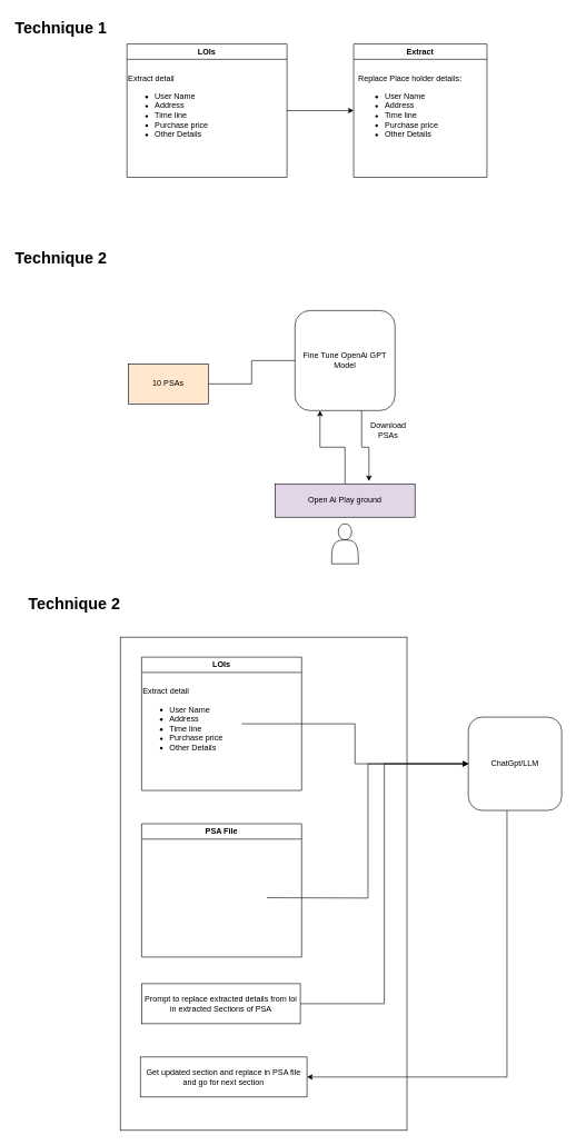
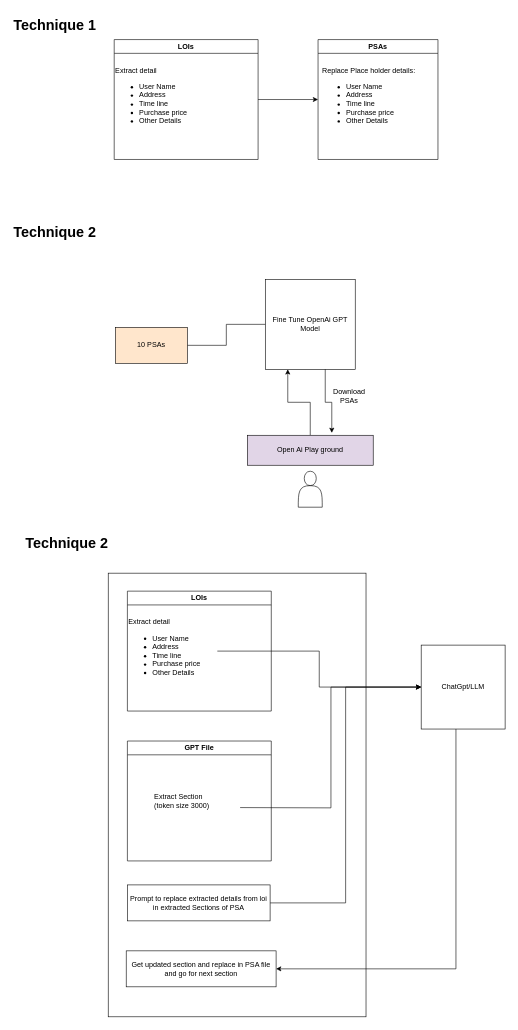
  <mxCell id="0" />
  <mxCell id="1" parent="0" />
  <mxCell id="2" value="" style="rounded=0;whiteSpace=wrap;html=1;" vertex="1" parent="1"><mxGeometry x="180" y="955" width="430" height="740" as="geometry" /></mxCell>
- <mxCell id="3" value="Extract" style="swimlane;whiteSpace=wrap;html=1;" vertex="1" parent="1"><mxGeometry x="530" y="65" width="200" height="200" as="geometry" /></mxCell>
+ <mxCell id="3" value="PSAs" style="swimlane;whiteSpace=wrap;html=1;" vertex="1" parent="1"><mxGeometry x="530" y="65" width="200" height="200" as="geometry" /></mxCell>
  <mxCell id="4" value="Replace Place holder details:&amp;nbsp;&lt;div&gt;&lt;ul&gt;&lt;li&gt;User Name&lt;/li&gt;&lt;li&gt;Address&lt;/li&gt;&lt;li&gt;Time line&amp;nbsp;&lt;/li&gt;&lt;li&gt;Purchase price&amp;nbsp;&lt;/li&gt;&lt;li&gt;Other Details&amp;nbsp;&lt;/li&gt;&lt;/ul&gt;&lt;/div&gt;" style="text;html=1;align=left;verticalAlign=middle;resizable=0;points=[];autosize=1;strokeColor=none;fillColor=none;" vertex="1" parent="3"><mxGeometry x="5" y="40" width="180" height="120" as="geometry" /></mxCell>
  <mxCell id="5" style="edgeStyle=orthogonalEdgeStyle;rounded=0;orthogonalLoop=1;jettySize=auto;html=1;exitX=1;exitY=0.5;exitDx=0;exitDy=0;entryX=0;entryY=0.5;entryDx=0;entryDy=0;" edge="1" parent="1" source="6" target="3"><mxGeometry relative="1" as="geometry" /></mxCell>
  <mxCell id="6" value="LOIs" style="swimlane;whiteSpace=wrap;html=1;" vertex="1" parent="1"><mxGeometry x="190" y="65" width="240" height="200" as="geometry" /></mxCell>
  <mxCell id="7" value="Extract detail&amp;nbsp;&lt;div&gt;&lt;ul&gt;&lt;li&gt;User Name&lt;/li&gt;&lt;li&gt;Address&lt;/li&gt;&lt;li&gt;Time line&amp;nbsp;&lt;/li&gt;&lt;li&gt;Purchase price&amp;nbsp;&lt;/li&gt;&lt;li&gt;Other Details&amp;nbsp;&lt;/li&gt;&lt;/ul&gt;&lt;/div&gt;" style="text;html=1;align=left;verticalAlign=middle;resizable=0;points=[];autosize=1;strokeColor=none;fillColor=none;" vertex="1" parent="6"><mxGeometry y="40" width="150" height="120" as="geometry" /></mxCell>
  <mxCell id="8" value="&lt;h1 style=&quot;margin-top: 0px;&quot;&gt;Technique 1&lt;/h1&gt;&lt;p&gt;&lt;br&gt;&lt;/p&gt;" style="text;html=1;whiteSpace=wrap;overflow=hidden;rounded=0;" vertex="1" parent="1"><mxGeometry x="20" y="20" width="150" height="40" as="geometry" /></mxCell>
  <mxCell id="9" value="&lt;h1 style=&quot;margin-top: 0px;&quot;&gt;Technique 2&lt;/h1&gt;&lt;p&gt;&lt;br&gt;&lt;/p&gt;" style="text;html=1;whiteSpace=wrap;overflow=hidden;rounded=0;" vertex="1" parent="1"><mxGeometry x="20" y="365" width="160" height="50" as="geometry" /></mxCell>
- <mxCell id="10" value="Fine Tune OpenAi GPT&lt;div&gt;Model&lt;/div&gt;" style="whiteSpace=wrap;html=1;aspect=fixed;rounded=1;" vertex="1" parent="1"><mxGeometry x="442" y="465" width="150" height="150" as="geometry" /></mxCell>
+ <mxCell id="10" value="Fine Tune OpenAi GPT&lt;div&gt;Model&lt;/div&gt;" style="whiteSpace=wrap;html=1;aspect=fixed;" vertex="1" parent="1"><mxGeometry x="442" y="465" width="150" height="150" as="geometry" /></mxCell>
  <mxCell id="11" style="edgeStyle=orthogonalEdgeStyle;rounded=0;orthogonalLoop=1;jettySize=auto;html=1;entryX=0;entryY=0.5;entryDx=0;entryDy=0;endArrow=none;" edge="1" parent="1" source="12" target="10"><mxGeometry relative="1" as="geometry" /></mxCell>
  <mxCell id="12" value="10 PSAs" style="rounded=0;whiteSpace=wrap;html=1;fillColor=#ffe6cc;" vertex="1" parent="1"><mxGeometry x="192" y="545" width="120" height="60" as="geometry" /></mxCell>
  <mxCell id="13" style="edgeStyle=orthogonalEdgeStyle;rounded=0;orthogonalLoop=1;jettySize=auto;html=1;entryX=0.25;entryY=1;entryDx=0;entryDy=0;" edge="1" parent="1" source="14" target="10"><mxGeometry relative="1" as="geometry" /></mxCell>
  <mxCell id="14" value="Open Ai Play ground" style="rounded=0;whiteSpace=wrap;html=1;fillColor=#e1d5e7;" vertex="1" parent="1"><mxGeometry x="412" y="725" width="210" height="50" as="geometry" /></mxCell>
  <mxCell id="15" value="" style="shape=actor;whiteSpace=wrap;html=1;" vertex="1" parent="1"><mxGeometry x="497" y="785" width="40" height="60" as="geometry" /></mxCell>
  <mxCell id="16" style="edgeStyle=orthogonalEdgeStyle;rounded=0;orthogonalLoop=1;jettySize=auto;html=1;entryX=0.671;entryY=-0.08;entryDx=0;entryDy=0;entryPerimeter=0;" edge="1" parent="1" source="10" target="14"><mxGeometry relative="1" as="geometry"><Array as="points"><mxPoint x="542" y="670" /><mxPoint x="553" y="670" /></Array></mxGeometry></mxCell>
- <mxCell id="17" value="Download PSAs" style="text;html=1;align=center;verticalAlign=middle;whiteSpace=wrap;rounded=0;" vertex="1" parent="1"><mxGeometry x="552" y="630" width="60" height="30" as="geometry" /></mxCell>
+ <mxCell id="17" value="Download PSAs" style="text;html=1;align=center;verticalAlign=middle;whiteSpace=wrap;rounded=0;" vertex="1" parent="1"><mxGeometry x="552" y="645" width="60" height="30" as="geometry" /></mxCell>
  <mxCell id="18" value="&lt;h1 style=&quot;margin-top: 0px;&quot;&gt;Technique 2&lt;/h1&gt;&lt;p&gt;&lt;br&gt;&lt;/p&gt;" style="text;html=1;whiteSpace=wrap;overflow=hidden;rounded=0;" vertex="1" parent="1"><mxGeometry x="40" y="885" width="160" height="50" as="geometry" /></mxCell>
  <mxCell id="19" value="LOIs" style="swimlane;whiteSpace=wrap;html=1;" vertex="1" parent="1"><mxGeometry x="212" y="985" width="240" height="200" as="geometry" /></mxCell>
  <mxCell id="20" value="Extract detail&amp;nbsp;&lt;div&gt;&lt;ul&gt;&lt;li&gt;User Name&lt;/li&gt;&lt;li&gt;Address&lt;/li&gt;&lt;li&gt;Time line&amp;nbsp;&lt;/li&gt;&lt;li&gt;Purchase price&amp;nbsp;&lt;/li&gt;&lt;li&gt;Other Details&amp;nbsp;&lt;/li&gt;&lt;/ul&gt;&lt;/div&gt;" style="text;html=1;align=left;verticalAlign=middle;resizable=0;points=[];autosize=1;strokeColor=none;fillColor=none;" vertex="1" parent="19"><mxGeometry y="40" width="150" height="120" as="geometry" /></mxCell>
- <mxCell id="21" value="PSA File" style="swimlane;whiteSpace=wrap;html=1;" vertex="1" parent="1"><mxGeometry x="212" y="1235" width="240" height="200" as="geometry" /></mxCell>
+ <mxCell id="21" value="GPT File" style="swimlane;whiteSpace=wrap;html=1;" vertex="1" parent="1"><mxGeometry x="212" y="1235" width="240" height="200" as="geometry" /></mxCell>
+ <mxCell id="22" value="Extract Section&lt;div&gt;(token size 3000)&lt;/div&gt;" style="text;html=1;align=left;verticalAlign=middle;resizable=0;points=[];autosize=1;strokeColor=none;fillColor=none;" vertex="1" parent="21"><mxGeometry x="43" y="80" width="120" height="40" as="geometry" /></mxCell>
  <mxCell id="23" style="edgeStyle=orthogonalEdgeStyle;rounded=0;orthogonalLoop=1;jettySize=auto;html=1;entryX=1;entryY=0.5;entryDx=0;entryDy=0;" edge="1" parent="1" source="24" target="29"><mxGeometry relative="1" as="geometry"><Array as="points"><mxPoint x="760" y="1615" /></Array></mxGeometry></mxCell>
- <mxCell id="24" value="ChatGpt/LLM" style="whiteSpace=wrap;html=1;aspect=fixed;rounded=1;" vertex="1" parent="1"><mxGeometry x="702" y="1075" width="140" height="140" as="geometry" /></mxCell>
+ <mxCell id="24" value="ChatGpt/LLM" style="whiteSpace=wrap;html=1;aspect=fixed;" vertex="1" parent="1"><mxGeometry x="702" y="1075" width="140" height="140" as="geometry" /></mxCell>
  <mxCell id="25" style="edgeStyle=orthogonalEdgeStyle;rounded=0;orthogonalLoop=1;jettySize=auto;html=1;entryX=0;entryY=0.5;entryDx=0;entryDy=0;" edge="1" parent="1" target="24"><mxGeometry relative="1" as="geometry"><mxPoint x="400" y="1346" as="sourcePoint" /><mxPoint x="668.82" y="1135" as="targetPoint" /></mxGeometry></mxCell>
  <mxCell id="26" style="edgeStyle=orthogonalEdgeStyle;rounded=0;orthogonalLoop=1;jettySize=auto;html=1;" edge="1" parent="1" source="20" target="24"><mxGeometry relative="1" as="geometry" /></mxCell>
  <mxCell id="27" style="edgeStyle=orthogonalEdgeStyle;rounded=0;orthogonalLoop=1;jettySize=auto;html=1;entryX=0;entryY=0.5;entryDx=0;entryDy=0;" edge="1" parent="1" source="28" target="24"><mxGeometry relative="1" as="geometry" /></mxCell>
  <mxCell id="28" value="Prompt to replace extracted details from loi in extracted Sections of PSA" style="rounded=0;whiteSpace=wrap;html=1;" vertex="1" parent="1"><mxGeometry x="212" y="1475" width="238" height="60" as="geometry" /></mxCell>
  <mxCell id="29" value="Get updated section and replace in PSA file and go for next section" style="rounded=0;whiteSpace=wrap;html=1;" vertex="1" parent="1"><mxGeometry x="210" y="1585" width="250" height="60" as="geometry" /></mxCell>
